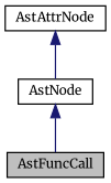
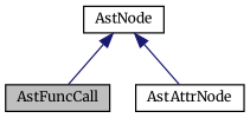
  digraph {
    fontname=Merriweather
    node [color=black fillcolor=white fontname=Merriweather fontsize=10 shape=record style=filled]
    edge [color=midnightblue dir=back fontname=Merriweather fontsize=10 labelfontname=Helvetica labelfontsize=10 style=solid]
    n1 [fillcolor=grey75 fontcolor=black height=0.2 label=AstFuncCall width=0.4]
    n2 [height=0.2 label=AstAttrNode width=0.4]
    n3 [height=0.2 label=AstNode width=0.4]
    n3 -> n1
-   n2 -> n3
+   n3 -> n2
  }
